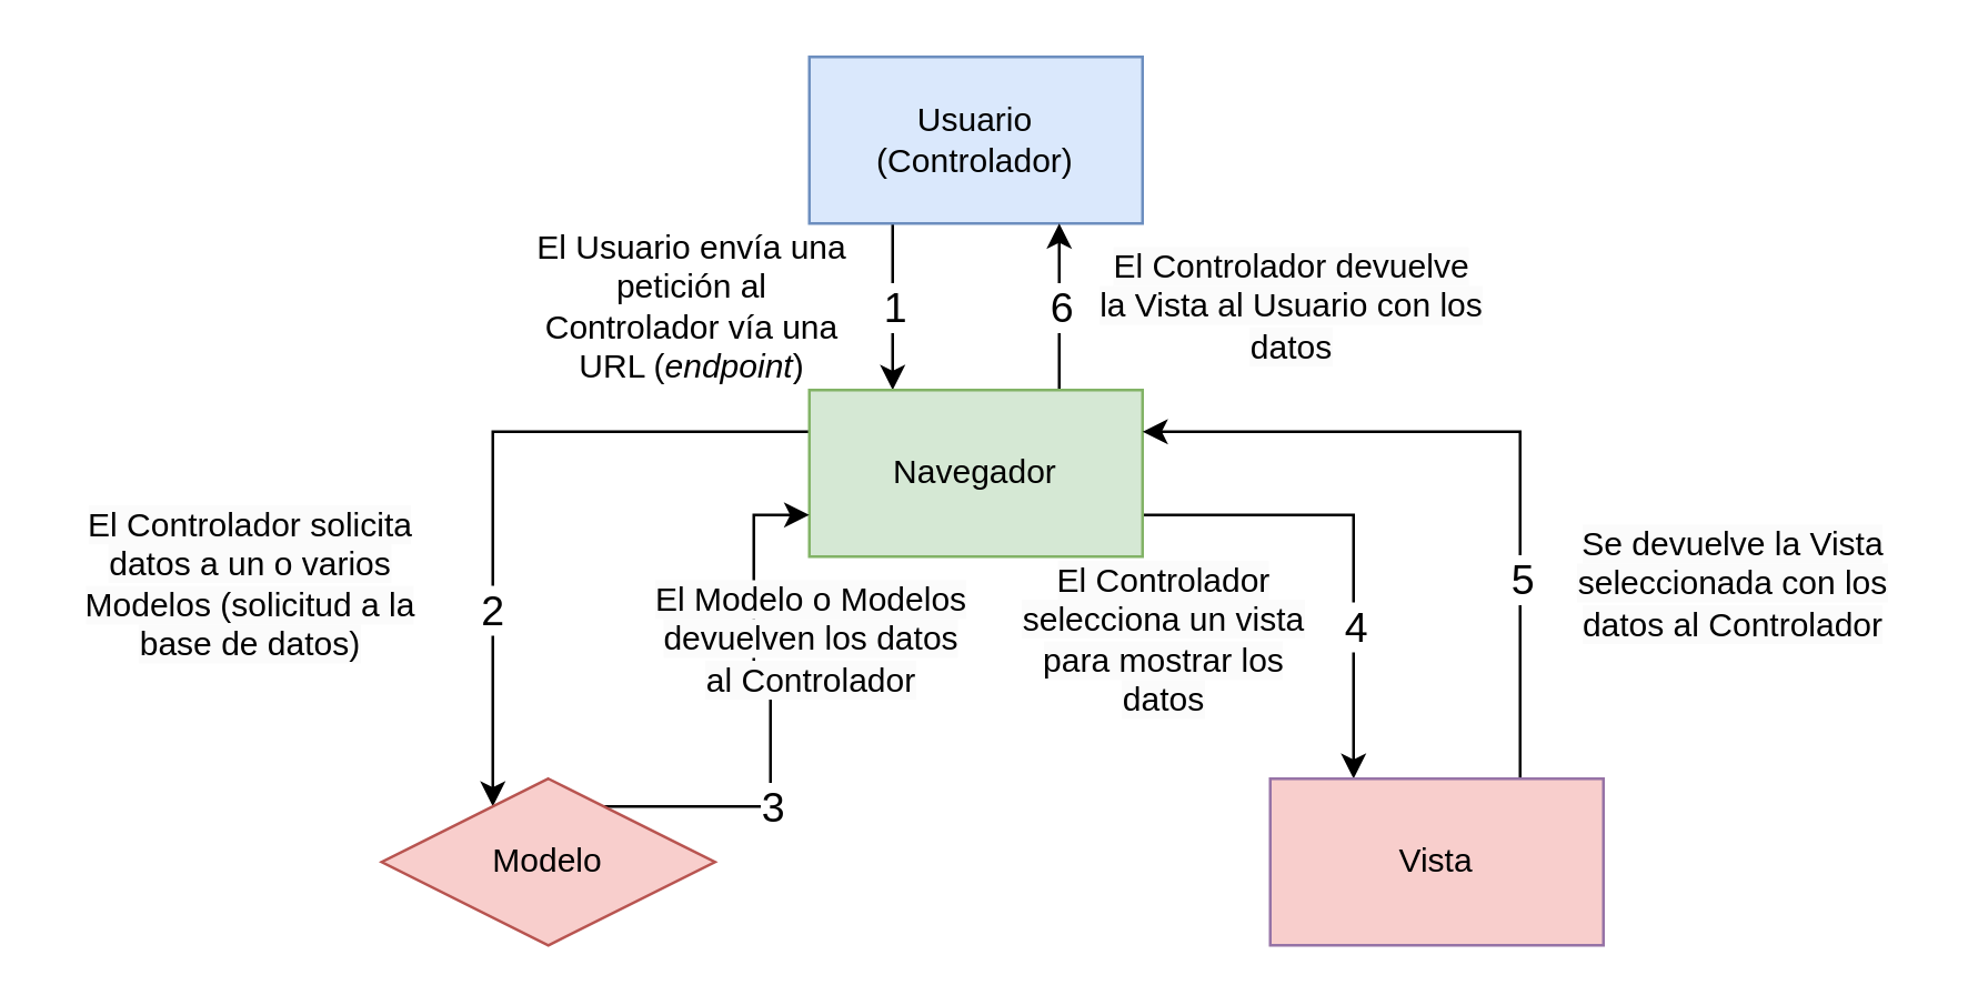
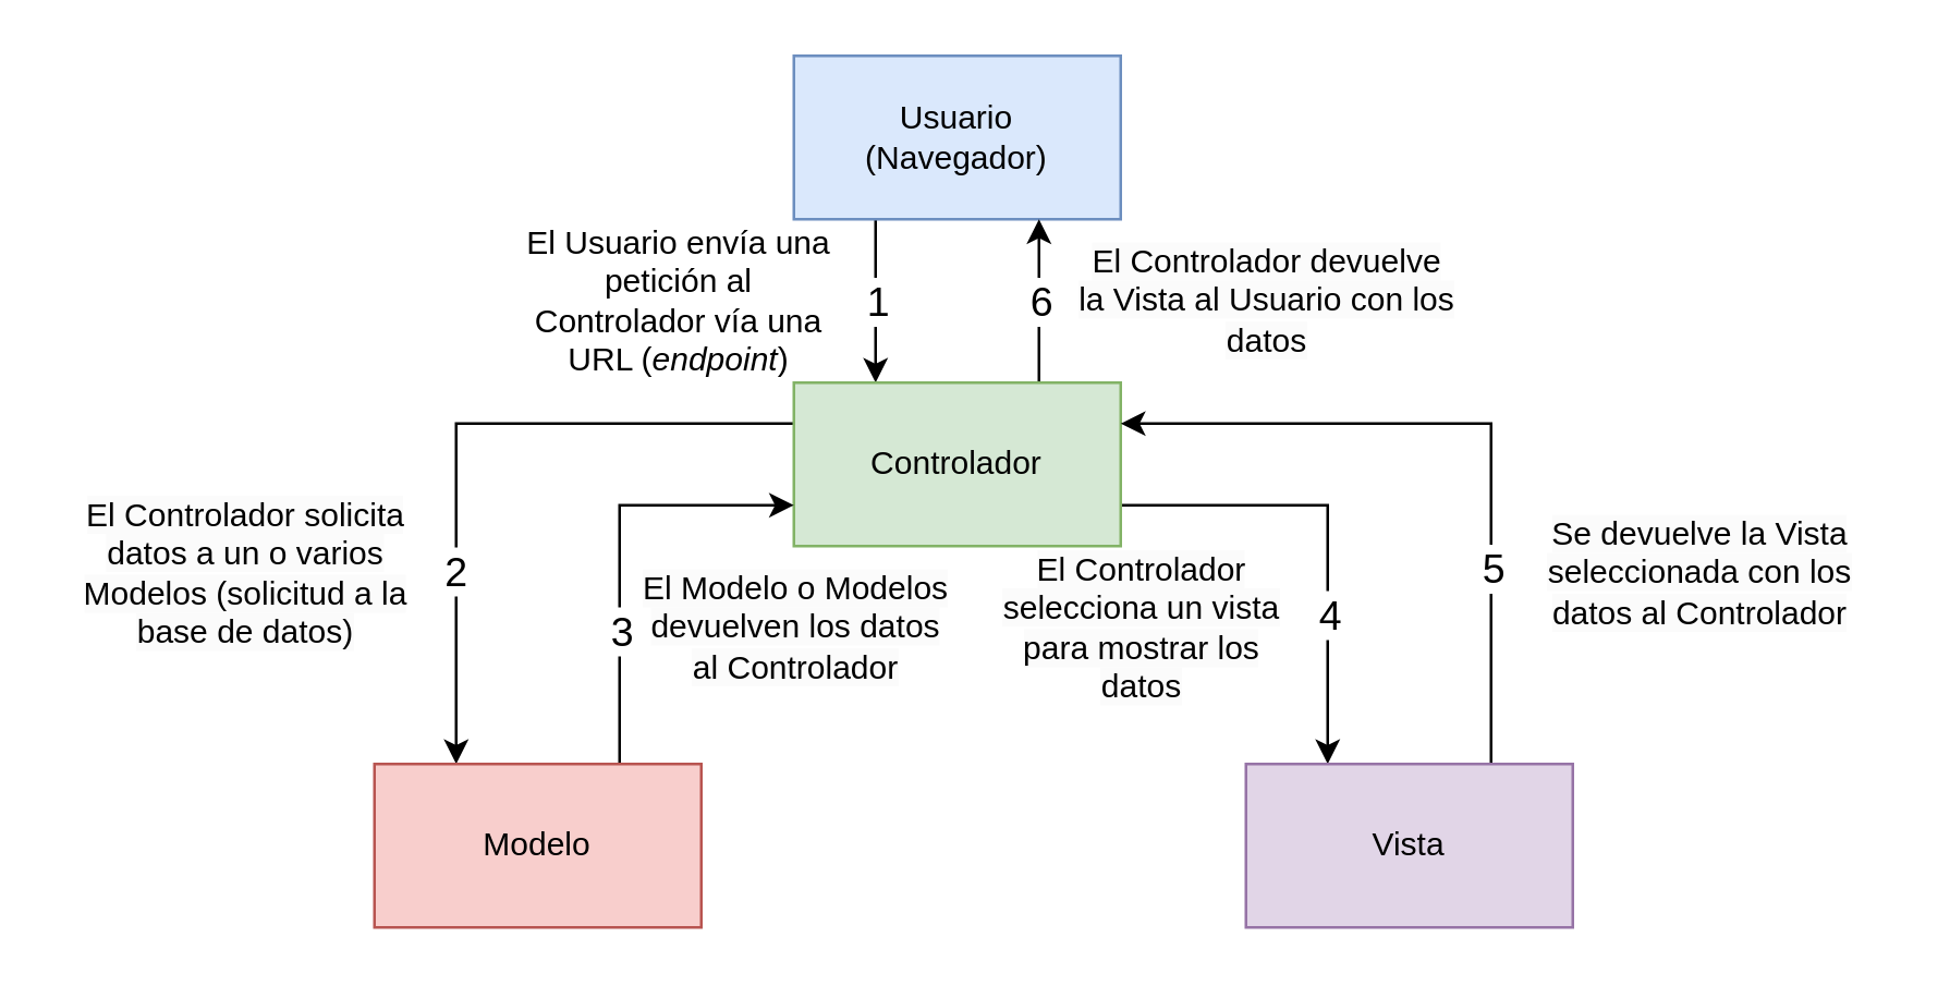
  <mxCell id="0" />
  <mxCell id="1" parent="0" />
  <mxCell id="2" style="edgeStyle=orthogonalEdgeStyle;rounded=0;orthogonalLoop=1;jettySize=auto;html=1;exitX=0.25;exitY=1;exitDx=0;exitDy=0;entryX=0.25;entryY=0;entryDx=0;entryDy=0;fontSize=11;" edge="1" parent="1" source="4" target="11"><mxGeometry relative="1" as="geometry" /></mxCell>
  <mxCell id="3" value="1" style="edgeLabel;html=1;align=center;verticalAlign=middle;resizable=0;points=[];fontSize=15;" vertex="1" connectable="0" parent="2"><mxGeometry y="2" relative="1" as="geometry"><mxPoint x="-2" y="-1" as="offset" /></mxGeometry></mxCell>
- <mxCell id="4" value="Usuario&lt;div&gt;(Controlador)&lt;/div&gt;" style="rounded=0;whiteSpace=wrap;html=1;fillColor=#dae8fc;strokeColor=#6c8ebf;" vertex="1" parent="1"><mxGeometry x="291" y="20" width="120" height="60" as="geometry" /></mxCell>
+ <mxCell id="4" value="Usuario&lt;div&gt;(Navegador)&lt;/div&gt;" style="rounded=0;whiteSpace=wrap;html=1;fillColor=#dae8fc;strokeColor=#6c8ebf;" vertex="1" parent="1"><mxGeometry x="291" y="20" width="120" height="60" as="geometry" /></mxCell>
  <mxCell id="5" style="edgeStyle=orthogonalEdgeStyle;rounded=0;orthogonalLoop=1;jettySize=auto;html=1;exitX=0.75;exitY=0;exitDx=0;exitDy=0;entryX=0.75;entryY=1;entryDx=0;entryDy=0;" edge="1" parent="1" source="11" target="4"><mxGeometry relative="1" as="geometry" /></mxCell>
  <mxCell id="6" value="&lt;font style=&quot;font-size: 15px;&quot;&gt;6&lt;/font&gt;" style="edgeLabel;html=1;align=center;verticalAlign=middle;resizable=0;points=[];" vertex="1" connectable="0" parent="5"><mxGeometry x="0.033" relative="1" as="geometry"><mxPoint as="offset" /></mxGeometry></mxCell>
  <mxCell id="7" style="edgeStyle=orthogonalEdgeStyle;rounded=0;orthogonalLoop=1;jettySize=auto;html=1;exitX=0;exitY=0.25;exitDx=0;exitDy=0;entryX=0.25;entryY=0;entryDx=0;entryDy=0;" edge="1" parent="1" source="11" target="14"><mxGeometry relative="1" as="geometry" /></mxCell>
  <mxCell id="8" value="&lt;font style=&quot;font-size: 15px;&quot;&gt;2&lt;/font&gt;" style="edgeLabel;html=1;align=center;verticalAlign=middle;resizable=0;points=[];" vertex="1" connectable="0" parent="7"><mxGeometry x="0.425" y="-1" relative="1" as="geometry"><mxPoint as="offset" /></mxGeometry></mxCell>
  <mxCell id="9" style="edgeStyle=orthogonalEdgeStyle;rounded=0;orthogonalLoop=1;jettySize=auto;html=1;exitX=1;exitY=0.75;exitDx=0;exitDy=0;entryX=0.25;entryY=0;entryDx=0;entryDy=0;" edge="1" parent="1" source="11" target="17"><mxGeometry relative="1" as="geometry" /></mxCell>
  <mxCell id="10" value="&lt;font style=&quot;font-size: 15px;&quot;&gt;4&lt;/font&gt;" style="edgeLabel;html=1;align=center;verticalAlign=middle;resizable=0;points=[];" vertex="1" connectable="0" parent="9"><mxGeometry x="0.066" relative="1" as="geometry"><mxPoint y="24" as="offset" /></mxGeometry></mxCell>
- <mxCell id="11" value="Navegador" style="rounded=0;whiteSpace=wrap;html=1;fillColor=#d5e8d4;strokeColor=#82b366;" vertex="1" parent="1"><mxGeometry x="291" y="140" width="120" height="60" as="geometry" /></mxCell>
+ <mxCell id="11" value="Controlador" style="rounded=0;whiteSpace=wrap;html=1;fillColor=#d5e8d4;strokeColor=#82b366;" vertex="1" parent="1"><mxGeometry x="291" y="140" width="120" height="60" as="geometry" /></mxCell>
  <mxCell id="12" style="edgeStyle=orthogonalEdgeStyle;rounded=0;orthogonalLoop=1;jettySize=auto;html=1;exitX=0.75;exitY=0;exitDx=0;exitDy=0;entryX=0;entryY=0.75;entryDx=0;entryDy=0;" edge="1" parent="1" source="14" target="11"><mxGeometry relative="1" as="geometry" /></mxCell>
  <mxCell id="13" value="&lt;font style=&quot;font-size: 15px;&quot;&gt;3&lt;/font&gt;" style="edgeLabel;html=1;align=center;verticalAlign=middle;resizable=0;points=[];" vertex="1" connectable="0" parent="12"><mxGeometry x="-0.365" relative="1" as="geometry"><mxPoint as="offset" /></mxGeometry></mxCell>
- <mxCell id="14" value="Modelo" style="rhombus;whiteSpace=wrap;html=1;fillColor=#f8cecc;strokeColor=#b85450;" vertex="1" parent="1"><mxGeometry x="137" y="280" width="120" height="60" as="geometry" /></mxCell>
+ <mxCell id="14" value="Modelo" style="rounded=0;whiteSpace=wrap;html=1;fillColor=#f8cecc;strokeColor=#b85450;" vertex="1" parent="1"><mxGeometry x="137" y="280" width="120" height="60" as="geometry" /></mxCell>
  <mxCell id="15" style="edgeStyle=orthogonalEdgeStyle;rounded=0;orthogonalLoop=1;jettySize=auto;html=1;exitX=0.75;exitY=0;exitDx=0;exitDy=0;entryX=1;entryY=0.25;entryDx=0;entryDy=0;" edge="1" parent="1" source="17" target="11"><mxGeometry relative="1" as="geometry" /></mxCell>
  <mxCell id="16" value="&lt;font style=&quot;font-size: 15px;&quot;&gt;5&lt;/font&gt;" style="edgeLabel;html=1;align=center;verticalAlign=middle;resizable=0;points=[];" vertex="1" connectable="0" parent="15"><mxGeometry x="-0.453" relative="1" as="geometry"><mxPoint y="-2" as="offset" /></mxGeometry></mxCell>
- <mxCell id="17" value="Vista" style="rounded=0;whiteSpace=wrap;html=1;fillColor=#f8cecc;strokeColor=#9673a6;" vertex="1" parent="1"><mxGeometry x="457" y="280" width="120" height="60" as="geometry" /></mxCell>
+ <mxCell id="17" value="Vista" style="rounded=0;whiteSpace=wrap;html=1;fillColor=#e1d5e7;strokeColor=#9673a6;" vertex="1" parent="1"><mxGeometry x="457" y="280" width="120" height="60" as="geometry" /></mxCell>
  <mxCell id="18" value="El Usuario envía una petición al Controlador vía una URL (&lt;i&gt;endpoint&lt;/i&gt;)" style="text;html=1;align=center;verticalAlign=middle;whiteSpace=wrap;rounded=0;" vertex="1" parent="1"><mxGeometry x="189" y="90" width="120" height="40" as="geometry" /></mxCell>
  <mxCell id="19" value="&lt;span style=&quot;background-color: rgb(251, 251, 251);&quot;&gt;El Controlador solicita datos a un o varios Modelos (solicitud a la base de datos)&lt;/span&gt;" style="text;html=1;align=center;verticalAlign=middle;whiteSpace=wrap;rounded=0;" vertex="1" parent="1"><mxGeometry x="20" y="190" width="140" height="40" as="geometry" /></mxCell>
  <mxCell id="20" value="&lt;span style=&quot;background-color: rgb(251, 251, 251);&quot;&gt;El Modelo o Modelos devuelven los datos al Controlador&lt;/span&gt;" style="text;html=1;align=center;verticalAlign=middle;whiteSpace=wrap;rounded=0;" vertex="1" parent="1"><mxGeometry x="232" y="210" width="120" height="40" as="geometry" /></mxCell>
  <mxCell id="21" value="&lt;span style=&quot;background-color: rgb(251, 251, 251);&quot;&gt;El Controlador selecciona un vista para mostrar los datos&lt;/span&gt;" style="text;html=1;align=center;verticalAlign=middle;whiteSpace=wrap;rounded=0;" vertex="1" parent="1"><mxGeometry x="359" y="210" width="120" height="40" as="geometry" /></mxCell>
  <mxCell id="22" value="&lt;span style=&quot;background-color: rgb(251, 251, 251);&quot;&gt;Se devuelve la Vista seleccionada con los datos al Controlador&lt;/span&gt;" style="text;html=1;align=center;verticalAlign=middle;whiteSpace=wrap;rounded=0;" vertex="1" parent="1"><mxGeometry x="554" y="190" width="140" height="40" as="geometry" /></mxCell>
  <mxCell id="23" value="&lt;span style=&quot;background-color: rgb(251, 251, 251);&quot;&gt;El Controlador devuelve la Vista al Usuario con los datos&lt;/span&gt;" style="text;html=1;align=center;verticalAlign=middle;whiteSpace=wrap;rounded=0;" vertex="1" parent="1"><mxGeometry x="395" y="90" width="140" height="40" as="geometry" /></mxCell>
